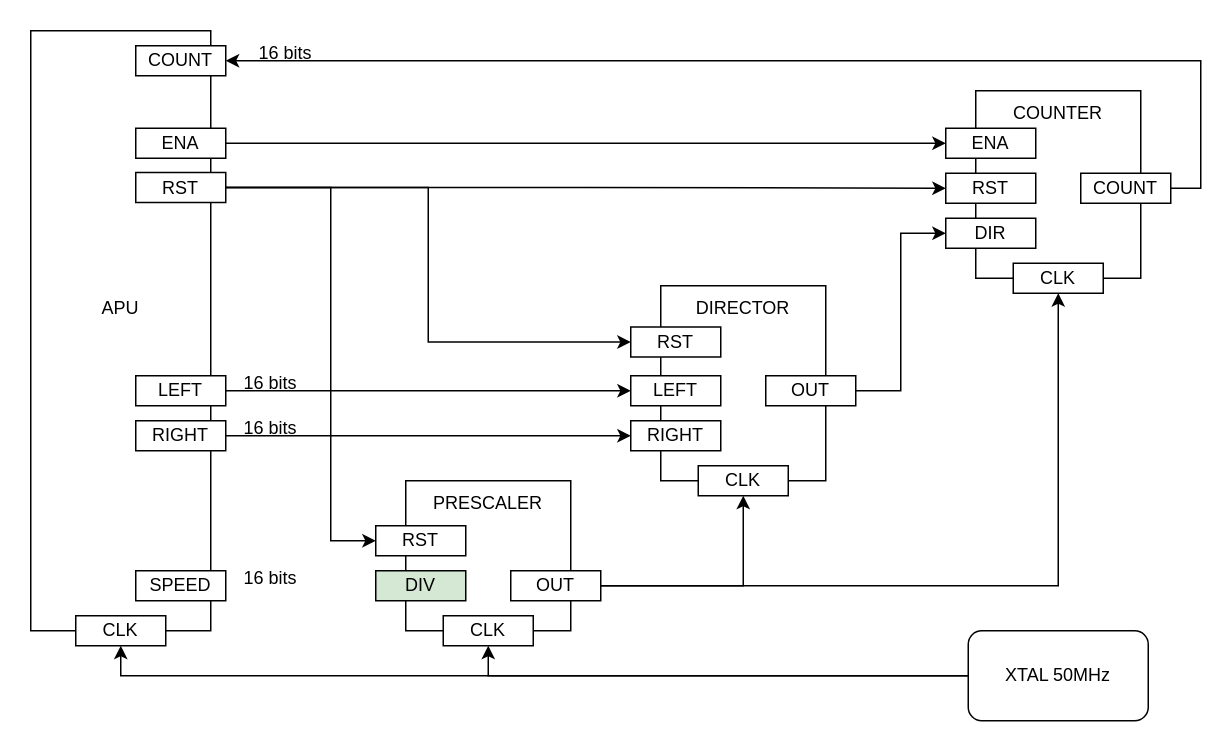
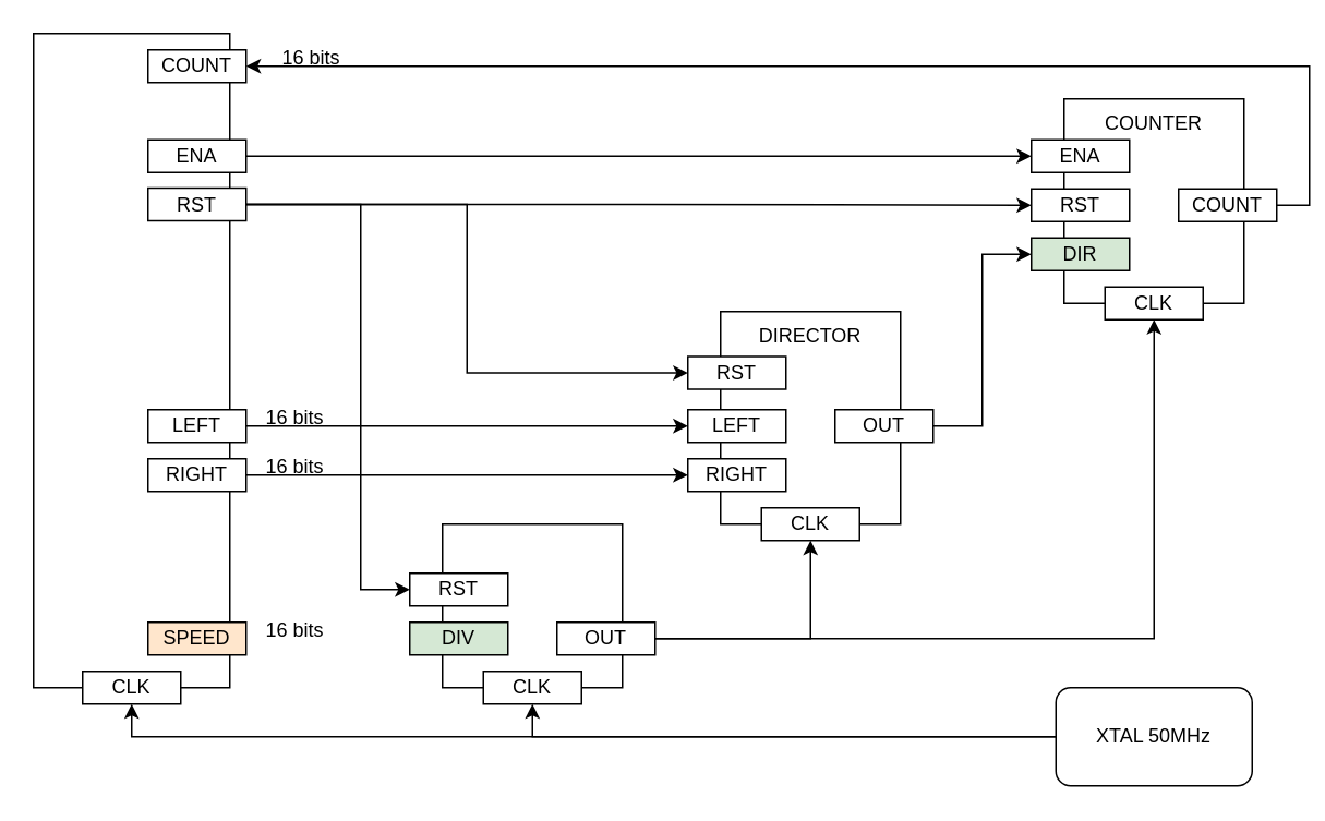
  <mxCell id="0" />
  <mxCell id="1" parent="0" />
  <mxCell id="2" style="edgeStyle=orthogonalEdgeStyle;rounded=0;orthogonalLoop=1;jettySize=auto;html=1;exitX=1;exitY=0.5;exitDx=0;exitDy=0;entryX=0.5;entryY=1;entryDx=0;entryDy=0;" edge="1" parent="1" source="37" target="11"><mxGeometry relative="1" as="geometry" /></mxCell>
  <mxCell id="3" style="edgeStyle=orthogonalEdgeStyle;rounded=0;orthogonalLoop=1;jettySize=auto;html=1;exitX=1;exitY=0.5;exitDx=0;exitDy=0;entryX=0.5;entryY=1;entryDx=0;entryDy=0;" edge="1" parent="1" source="37" target="49"><mxGeometry relative="1" as="geometry" /></mxCell>
  <mxCell id="4" style="edgeStyle=orthogonalEdgeStyle;rounded=0;orthogonalLoop=1;jettySize=auto;html=1;exitX=1;exitY=0.5;exitDx=0;exitDy=0;entryX=0;entryY=0.5;entryDx=0;entryDy=0;" edge="1" parent="1" source="48" target="12"><mxGeometry relative="1" as="geometry" /></mxCell>
  <mxCell id="5" style="edgeStyle=orthogonalEdgeStyle;rounded=0;orthogonalLoop=1;jettySize=auto;html=1;exitX=1;exitY=0.5;exitDx=0;exitDy=0;entryX=0;entryY=0.5;entryDx=0;entryDy=0;" edge="1" parent="1" source="27" target="47"><mxGeometry relative="1" as="geometry" /></mxCell>
  <mxCell id="6" style="edgeStyle=orthogonalEdgeStyle;rounded=0;orthogonalLoop=1;jettySize=auto;html=1;exitX=1;exitY=0.5;exitDx=0;exitDy=0;entryX=0;entryY=0.5;entryDx=0;entryDy=0;" edge="1" parent="1" source="28" target="46"><mxGeometry relative="1" as="geometry" /></mxCell>
  <mxCell id="7" style="edgeStyle=orthogonalEdgeStyle;rounded=0;orthogonalLoop=1;jettySize=auto;html=1;exitX=1;exitY=0.5;exitDx=0;exitDy=0;entryX=0;entryY=0.5;entryDx=0;entryDy=0;" edge="1" parent="1" source="29" target="14"><mxGeometry relative="1" as="geometry" /></mxCell>
  <mxCell id="8" style="edgeStyle=orthogonalEdgeStyle;rounded=0;orthogonalLoop=1;jettySize=auto;html=1;exitX=1;exitY=0.5;exitDx=0;exitDy=0;entryX=0;entryY=0.5;entryDx=0;entryDy=0;" edge="1" parent="1" source="29" target="50"><mxGeometry relative="1" as="geometry" /></mxCell>
  <mxCell id="9" value="" style="group" vertex="1" connectable="0" parent="1"><mxGeometry x="630" y="60" width="150" height="135" as="geometry" /></mxCell>
  <mxCell id="10" value="" style="rounded=0;whiteSpace=wrap;html=1;" vertex="1" parent="9"><mxGeometry x="20" width="110" height="125" as="geometry" /></mxCell>
  <mxCell id="11" value="CLK" style="rounded=0;whiteSpace=wrap;html=1;" vertex="1" parent="9"><mxGeometry x="45" y="115" width="60" height="20" as="geometry" /></mxCell>
- <mxCell id="12" value="DIR" style="rounded=0;whiteSpace=wrap;html=1;" vertex="1" parent="9"><mxGeometry y="85" width="60" height="20" as="geometry" /></mxCell>
+ <mxCell id="12" value="DIR" style="rounded=0;whiteSpace=wrap;html=1;fillColor=#d5e8d4;" vertex="1" parent="9"><mxGeometry y="85" width="60" height="20" as="geometry" /></mxCell>
  <mxCell id="13" value="ENA" style="rounded=0;whiteSpace=wrap;html=1;" vertex="1" parent="9"><mxGeometry y="25" width="60" height="20" as="geometry" /></mxCell>
  <mxCell id="14" value="RST" style="rounded=0;whiteSpace=wrap;html=1;" vertex="1" parent="9"><mxGeometry y="55" width="60" height="20" as="geometry" /></mxCell>
  <mxCell id="15" value="COUNT" style="rounded=0;whiteSpace=wrap;html=1;" vertex="1" parent="9"><mxGeometry x="90" y="55" width="60" height="20" as="geometry" /></mxCell>
  <mxCell id="16" value="COUNTER" style="text;html=1;strokeColor=none;fillColor=none;align=center;verticalAlign=middle;whiteSpace=wrap;rounded=0;" vertex="1" parent="9"><mxGeometry x="40" width="70" height="30" as="geometry" /></mxCell>
  <mxCell id="17" style="edgeStyle=orthogonalEdgeStyle;rounded=0;orthogonalLoop=1;jettySize=auto;html=1;exitX=1;exitY=0.5;exitDx=0;exitDy=0;entryX=0;entryY=0.5;entryDx=0;entryDy=0;" edge="1" parent="1" source="30" target="13"><mxGeometry relative="1" as="geometry" /></mxCell>
  <mxCell id="18" style="edgeStyle=orthogonalEdgeStyle;rounded=0;orthogonalLoop=1;jettySize=auto;html=1;exitX=1;exitY=0.5;exitDx=0;exitDy=0;entryX=1;entryY=0.5;entryDx=0;entryDy=0;" edge="1" parent="1" source="15" target="31"><mxGeometry relative="1" as="geometry" /></mxCell>
  <mxCell id="19" value="16 bits" style="text;html=1;strokeColor=none;fillColor=none;align=center;verticalAlign=middle;whiteSpace=wrap;rounded=0;" vertex="1" parent="1"><mxGeometry x="160" y="20" width="60" height="30" as="geometry" /></mxCell>
  <mxCell id="20" value="16 bits" style="text;html=1;strokeColor=none;fillColor=none;align=center;verticalAlign=middle;whiteSpace=wrap;rounded=0;" vertex="1" parent="1"><mxGeometry x="150" y="240" width="60" height="30" as="geometry" /></mxCell>
  <mxCell id="21" value="16 bits" style="text;html=1;strokeColor=none;fillColor=none;align=center;verticalAlign=middle;whiteSpace=wrap;rounded=0;" vertex="1" parent="1"><mxGeometry x="150" y="370" width="60" height="30" as="geometry" /></mxCell>
  <mxCell id="22" value="16 bits" style="text;html=1;strokeColor=none;fillColor=none;align=center;verticalAlign=middle;whiteSpace=wrap;rounded=0;" vertex="1" parent="1"><mxGeometry x="150" y="270" width="60" height="30" as="geometry" /></mxCell>
  <mxCell id="23" value="" style="group" vertex="1" connectable="0" parent="1"><mxGeometry x="20" y="20" width="130" height="410" as="geometry" /></mxCell>
  <mxCell id="24" value="" style="rounded=0;whiteSpace=wrap;html=1;" vertex="1" parent="23"><mxGeometry width="120" height="400" as="geometry" /></mxCell>
  <mxCell id="25" value="CLK" style="rounded=0;whiteSpace=wrap;html=1;" vertex="1" parent="23"><mxGeometry x="30" y="390" width="60" height="20" as="geometry" /></mxCell>
- <mxCell id="26" value="SPEED" style="rounded=0;whiteSpace=wrap;html=1;" vertex="1" parent="23"><mxGeometry x="70" y="360" width="60" height="20" as="geometry" /></mxCell>
+ <mxCell id="26" value="SPEED" style="rounded=0;whiteSpace=wrap;html=1;fillColor=#ffe6cc;" vertex="1" parent="23"><mxGeometry x="70" y="360" width="60" height="20" as="geometry" /></mxCell>
  <mxCell id="27" value="RIGHT" style="rounded=0;whiteSpace=wrap;html=1;" vertex="1" parent="23"><mxGeometry x="70" y="260" width="60" height="20" as="geometry" /></mxCell>
  <mxCell id="28" value="LEFT" style="rounded=0;whiteSpace=wrap;html=1;" vertex="1" parent="23"><mxGeometry x="70" y="230" width="60" height="20" as="geometry" /></mxCell>
  <mxCell id="29" value="RST" style="rounded=0;whiteSpace=wrap;html=1;" vertex="1" parent="23"><mxGeometry x="70" y="94.5" width="60" height="20" as="geometry" /></mxCell>
  <mxCell id="30" value="ENA" style="rounded=0;whiteSpace=wrap;html=1;" vertex="1" parent="23"><mxGeometry x="70" y="65" width="60" height="20" as="geometry" /></mxCell>
  <mxCell id="31" value="COUNT" style="rounded=0;whiteSpace=wrap;html=1;" vertex="1" parent="23"><mxGeometry x="70" y="10" width="60" height="20" as="geometry" /></mxCell>
- <mxCell id="32" value="APU" style="text;html=1;strokeColor=none;fillColor=none;align=center;verticalAlign=middle;whiteSpace=wrap;rounded=0;" vertex="1" parent="23"><mxGeometry x="30" y="170" width="60" height="30" as="geometry" /></mxCell>
  <mxCell id="33" value="" style="group" vertex="1" connectable="0" parent="1"><mxGeometry x="250" y="320" width="150" height="110" as="geometry" /></mxCell>
  <mxCell id="34" value="" style="rounded=0;whiteSpace=wrap;html=1;" vertex="1" parent="33"><mxGeometry x="20" width="110" height="100" as="geometry" /></mxCell>
  <mxCell id="35" value="DIV" style="rounded=0;whiteSpace=wrap;html=1;fillColor=#d5e8d4;" vertex="1" parent="33"><mxGeometry y="60" width="60" height="20" as="geometry" /></mxCell>
  <mxCell id="36" value="CLK" style="rounded=0;whiteSpace=wrap;html=1;" vertex="1" parent="33"><mxGeometry x="45" y="90" width="60" height="20" as="geometry" /></mxCell>
  <mxCell id="37" value="OUT" style="rounded=0;whiteSpace=wrap;html=1;" vertex="1" parent="33"><mxGeometry x="90" y="60" width="60" height="20" as="geometry" /></mxCell>
- <mxCell id="38" value="PRESCALER" style="text;html=1;strokeColor=none;fillColor=none;align=center;verticalAlign=middle;whiteSpace=wrap;rounded=0;" vertex="1" parent="33"><mxGeometry x="35" width="80" height="30" as="geometry" /></mxCell>
  <mxCell id="39" value="RST" style="rounded=0;whiteSpace=wrap;html=1;" vertex="1" parent="33"><mxGeometry y="30" width="60" height="20" as="geometry" /></mxCell>
  <mxCell id="40" style="edgeStyle=orthogonalEdgeStyle;rounded=0;orthogonalLoop=1;jettySize=auto;html=1;exitX=1;exitY=0.5;exitDx=0;exitDy=0;entryX=0;entryY=0.5;entryDx=0;entryDy=0;" edge="1" parent="1" source="29" target="39"><mxGeometry relative="1" as="geometry"><Array as="points"><mxPoint x="220" y="125" /><mxPoint x="220" y="360" /></Array></mxGeometry></mxCell>
  <mxCell id="41" style="edgeStyle=orthogonalEdgeStyle;rounded=0;orthogonalLoop=1;jettySize=auto;html=1;exitX=0;exitY=0.5;exitDx=0;exitDy=0;entryX=0.5;entryY=1;entryDx=0;entryDy=0;" edge="1" parent="1" source="43" target="25"><mxGeometry relative="1" as="geometry" /></mxCell>
  <mxCell id="42" style="edgeStyle=orthogonalEdgeStyle;rounded=0;orthogonalLoop=1;jettySize=auto;html=1;exitX=0;exitY=0.5;exitDx=0;exitDy=0;entryX=0.5;entryY=1;entryDx=0;entryDy=0;" edge="1" parent="1" source="43" target="36"><mxGeometry relative="1" as="geometry" /></mxCell>
  <mxCell id="43" value="XTAL 50MHz" style="whiteSpace=wrap;html=1;rounded=1;" vertex="1" parent="1"><mxGeometry x="645" y="420" width="120" height="60" as="geometry" /></mxCell>
  <mxCell id="44" value="" style="group" vertex="1" connectable="0" parent="1"><mxGeometry x="420" y="190" width="150" height="140" as="geometry" /></mxCell>
  <mxCell id="45" value="" style="rounded=0;whiteSpace=wrap;html=1;" vertex="1" parent="44"><mxGeometry x="20" width="110" height="130" as="geometry" /></mxCell>
  <mxCell id="46" value="LEFT" style="rounded=0;whiteSpace=wrap;html=1;" vertex="1" parent="44"><mxGeometry y="60" width="60" height="20" as="geometry" /></mxCell>
  <mxCell id="47" value="RIGHT" style="rounded=0;whiteSpace=wrap;html=1;" vertex="1" parent="44"><mxGeometry y="90" width="60" height="20" as="geometry" /></mxCell>
  <mxCell id="48" value="OUT" style="rounded=0;whiteSpace=wrap;html=1;" vertex="1" parent="44"><mxGeometry x="90" y="60" width="60" height="20" as="geometry" /></mxCell>
  <mxCell id="49" value="CLK" style="rounded=0;whiteSpace=wrap;html=1;" vertex="1" parent="44"><mxGeometry x="45" y="120" width="60" height="20" as="geometry" /></mxCell>
  <mxCell id="50" value="RST" style="rounded=0;whiteSpace=wrap;html=1;" vertex="1" parent="44"><mxGeometry y="27.5" width="60" height="20" as="geometry" /></mxCell>
  <mxCell id="51" value="DIRECTOR" style="text;html=1;strokeColor=none;fillColor=none;align=center;verticalAlign=middle;whiteSpace=wrap;rounded=0;" vertex="1" parent="44"><mxGeometry x="40" width="70" height="30" as="geometry" /></mxCell>
